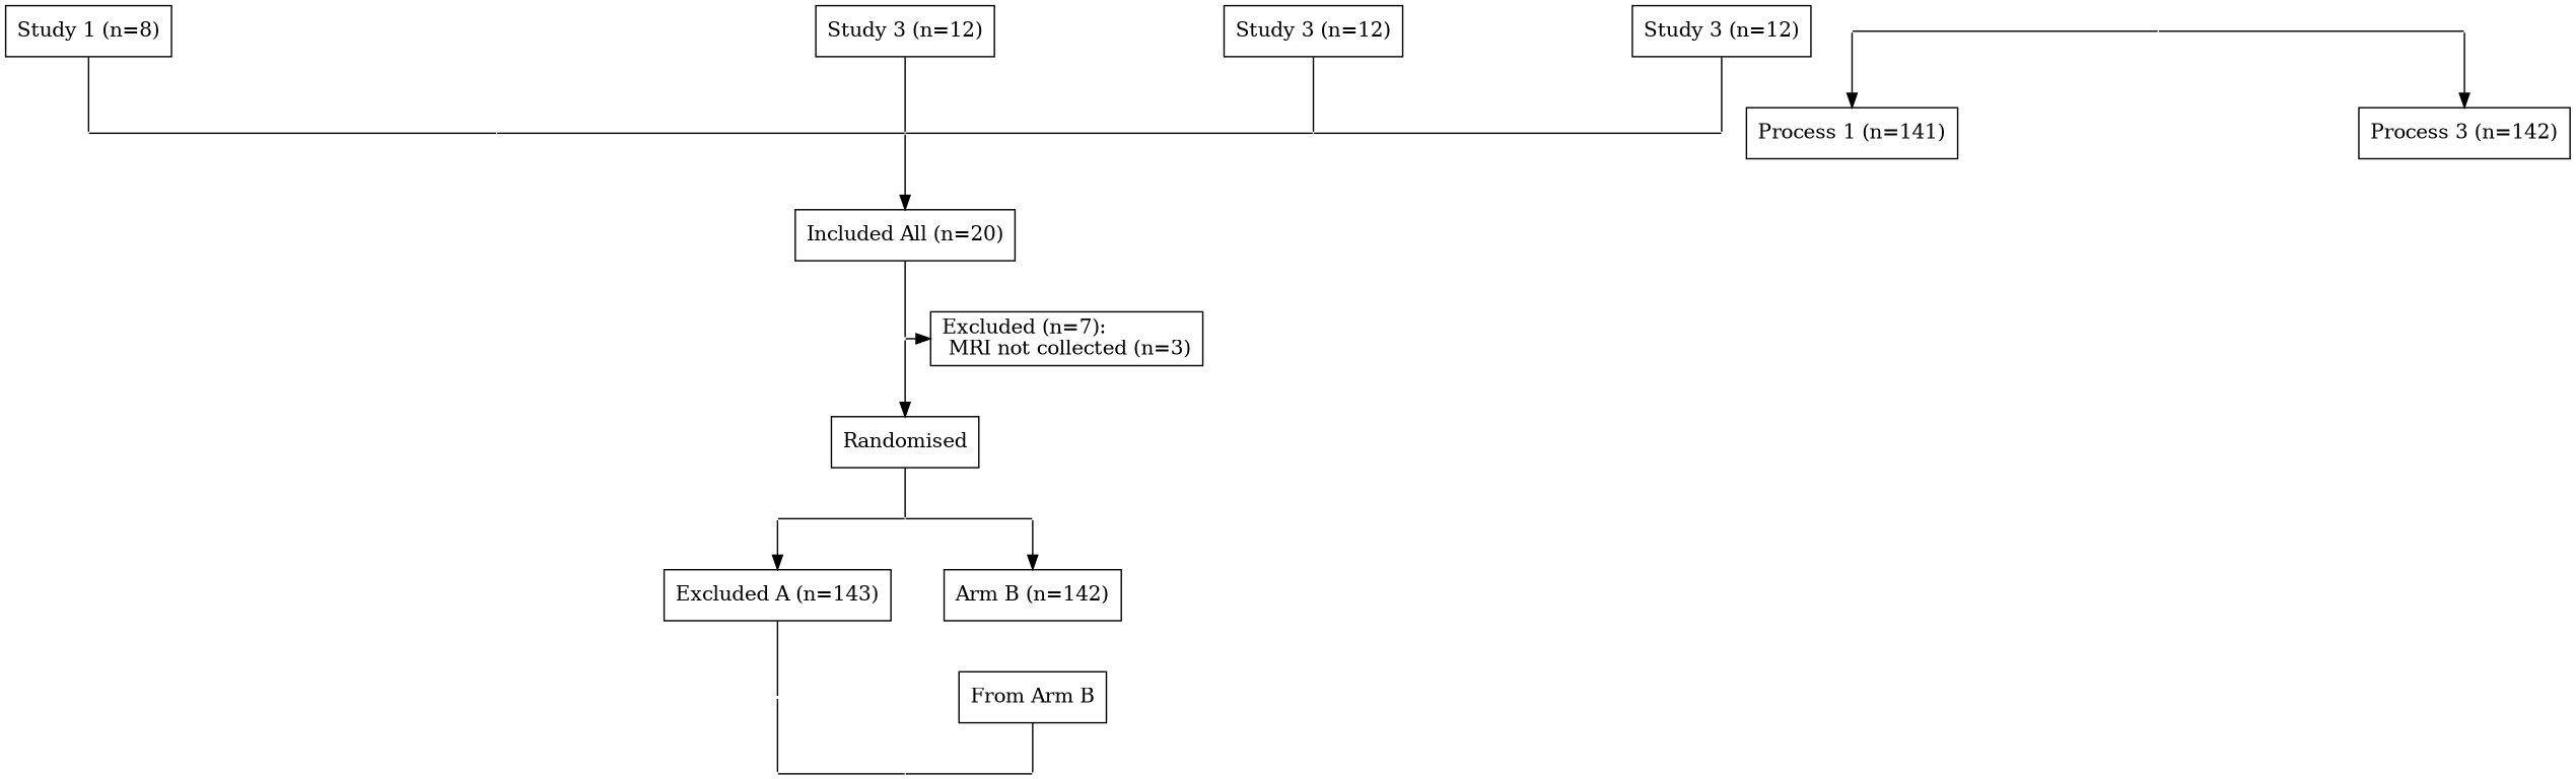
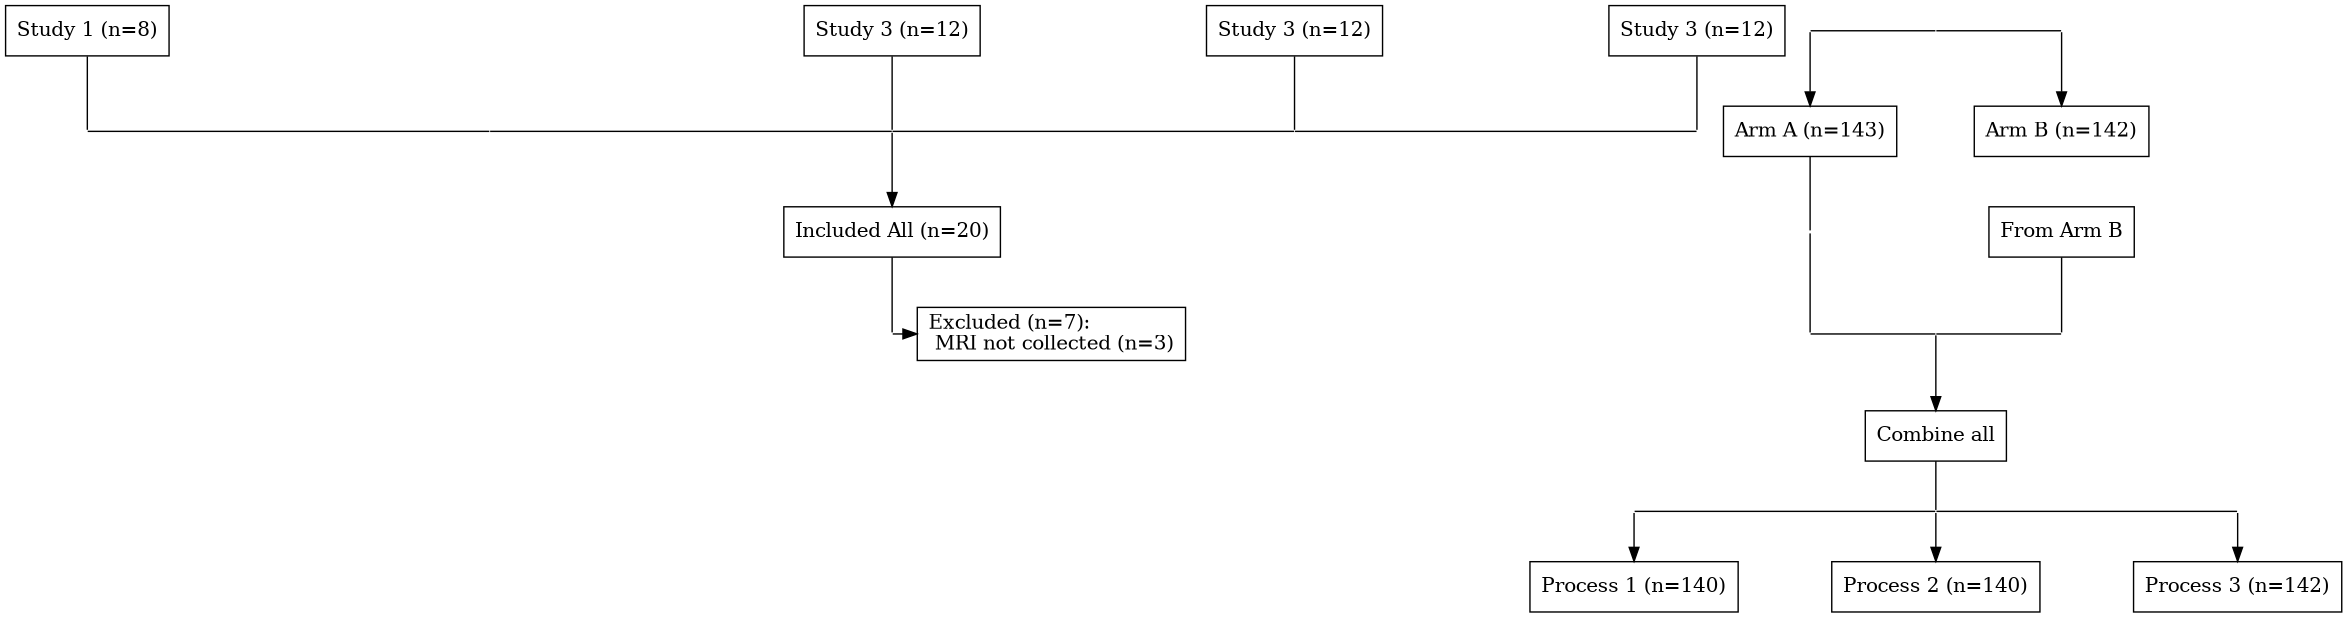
  digraph {
    node [shape=point style=invis]
    edge [arrowhead=none]
    P1 [width=0]
    P2 [width=0]
    P3 [width=0]
    P4 [width=0]
    P5 [width=0]
    n6 [label="Study 1 (n=8)" shape=rectangle style=""]
    n7 [label="Study 3 (n=12)" shape=rectangle style=""]
    n8 [label="Study 3 (n=12)" shape=rectangle style=""]
    n9 [label="Study 3 (n=12)" shape=rectangle style=""]
    n10 [label="Included All (n=20)" shape=rectangle style=""]
    n11 [label="Excluded (n=7):\l MRI not collected (n=3)\l" shape=rectangle style=""]
    P6 [width=0]
    P7 [width=0]
    P8 [width=0]
    P9 [width=0]
-   n16 [label="Excluded A (n=143)" shape=rectangle style=""]
+   n16 [label="Arm A (n=143)" shape=rectangle style=""]
    n17 [label="Arm B (n=142)" shape=rectangle style=""]
    n18 [label="From Arm B" shape=rectangle style=""]
    node11 [width=0]
    P10 [width=0]
    P11 [width=0]
    P12 [width=0]
    P13 [width=0]
    P14 [width=0]
    P15 [width=0]
-   n26 [label="Process 1 (n=141)" shape=rectangle style=""]
+   n26 [label="Process 1 (n=140)" shape=rectangle style=""]
+   n27 [label="Process 2 (n=140)" shape=rectangle style=""]
    n28 [label="Process 3 (n=142)" shape=rectangle style=""]
-   n29 [label=Randomised shape=rectangle style=""]
+   n30 [label="Combine all" shape=rectangle style=""]
    subgraph sub_1 {
      rank=same
      rankdir=LR
      P1
      P2
      P3
      P4
      P5
    }
    subgraph sub_2 {
      rank=same
      rankdir=LR
      n6
      n7
      n8
      n9
    }
    subgraph sub_3 {
      rank=same
      rankdir=LR
      n10
    }
    subgraph sub_4 {
      rank=same
      rankdir=LR
      n11
      P6
    }
    subgraph sub_5 {
      rank=same
      rankdir=LR
      P7
      P8
      P9
    }
    subgraph sub_6 {
      rank=same
      rankdir=LR
      n16
      n17
    }
    subgraph sub_7 {
      rank=same
      rankdir=LR
      n18
      node11
    }
    subgraph sub_8 {
      rank=same
      rankdir=LR
      P10
      P11
      P12
    }
    subgraph sub_9 {
      rank=same
      rankdir=LR
      P13
      P14
      P15
    }
    subgraph sub_10 {
      rank=same
      rankdir=LR
      n26
+     n27
      n28
    }
    P1 -> P2 [minlen=16.5]
    P2 -> P3 [minlen=16.5]
    P3 -> P4 [minlen=16.5]
    P3 -> n10 [arrowhead=""]
    P4 -> P5 [minlen=16.5]
    n6 -> P1
    n7 -> P3
    n8 -> P4
    n9 -> P5
    n10 -> P6
    P6 -> n11 [arrowhead=""]
-   P6 -> n29 [arrowhead=""]
    P7 -> P8 [minlen=5.5]
    P7 -> n16 [arrowhead=""]
    P8 -> P9 [minlen=5.5]
    P9 -> n17 [arrowhead=""]
    n16 -> node11
    n18 -> P12
    node11 -> P10
    P10 -> P11 [minlen=5.5]
    P11 -> P12 [minlen=5.5]
+   P11 -> n30 [arrowhead=""]
    P13 -> P14 [minlen=12.0]
    P13 -> n26 [arrowhead=""]
    P14 -> P15 [minlen=12.0]
+   P14 -> n27 [arrowhead=""]
    P15 -> n28 [arrowhead=""]
-   n29 -> P8
+   n30 -> P14
  }
